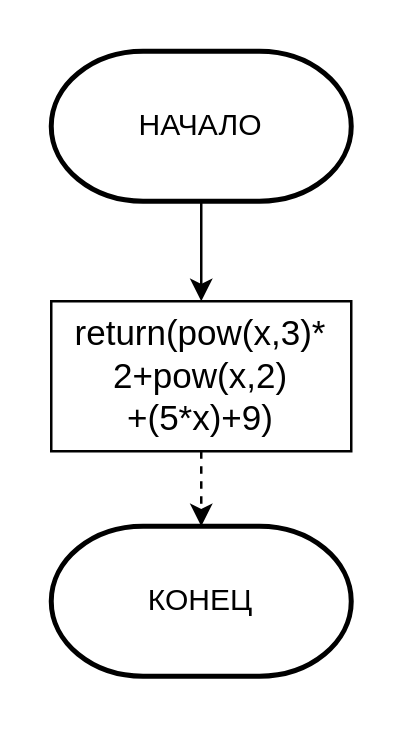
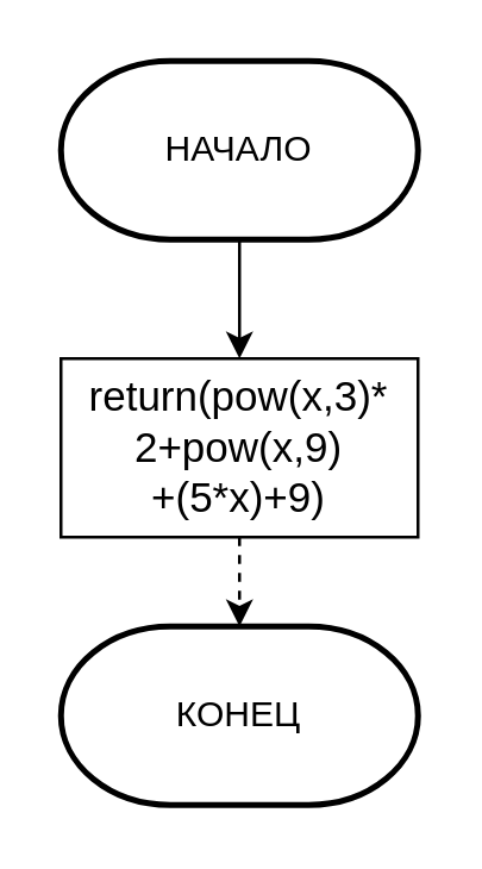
  <mxCell id="0" />
  <mxCell id="1" parent="0" />
  <mxCell id="2" style="edgeStyle=orthogonalEdgeStyle;rounded=0;orthogonalLoop=1;jettySize=auto;html=1;exitX=0.5;exitY=1;exitDx=0;exitDy=0;exitPerimeter=0;entryX=0.5;entryY=0;entryDx=0;entryDy=0;" edge="1" parent="1" source="3" target="5"><mxGeometry relative="1" as="geometry" /></mxCell>
  <mxCell id="3" value="НАЧАЛО" style="strokeWidth=2;html=1;shape=mxgraph.flowchart.terminator;whiteSpace=wrap;" vertex="1" parent="1"><mxGeometry x="20" y="20" width="120" height="60" as="geometry" /></mxCell>
  <mxCell id="4" style="edgeStyle=orthogonalEdgeStyle;rounded=0;orthogonalLoop=1;jettySize=auto;html=1;exitX=0.5;exitY=1;exitDx=0;exitDy=0;entryX=0.5;entryY=0;entryDx=0;entryDy=0;entryPerimeter=0;dashed=1;" edge="1" parent="1" source="5" target="6"><mxGeometry relative="1" as="geometry" /></mxCell>
- <mxCell id="5" value="&lt;font style=&quot;font-size: 14px;&quot;&gt;return(pow(x,3)*&lt;br&gt;2+pow(x,2)&lt;br&gt;+(5*x)+9)&lt;/font&gt;" style="rounded=0;whiteSpace=wrap;html=1;" vertex="1" parent="1"><mxGeometry x="20" y="120" width="120" height="60" as="geometry" /></mxCell>
+ <mxCell id="5" value="&lt;font style=&quot;font-size: 14px;&quot;&gt;return(pow(x,3)*&lt;br&gt;2+pow(x,9)&lt;br&gt;+(5*x)+9)&lt;/font&gt;" style="rounded=0;whiteSpace=wrap;html=1;" vertex="1" parent="1"><mxGeometry x="20" y="120" width="120" height="60" as="geometry" /></mxCell>
  <mxCell id="6" value="КОНЕЦ" style="strokeWidth=2;html=1;shape=mxgraph.flowchart.terminator;whiteSpace=wrap;" vertex="1" parent="1"><mxGeometry x="20" y="210" width="120" height="60" as="geometry" /></mxCell>
